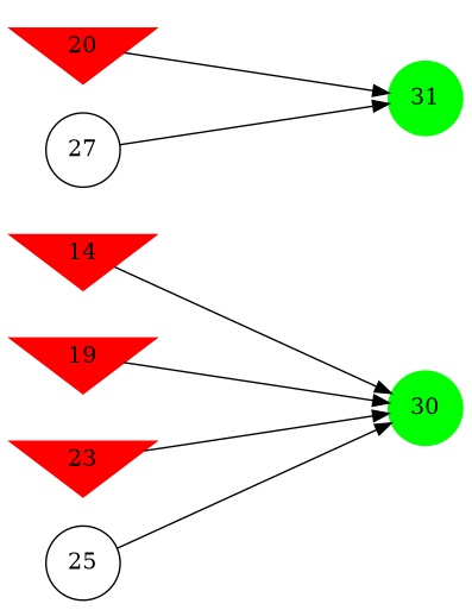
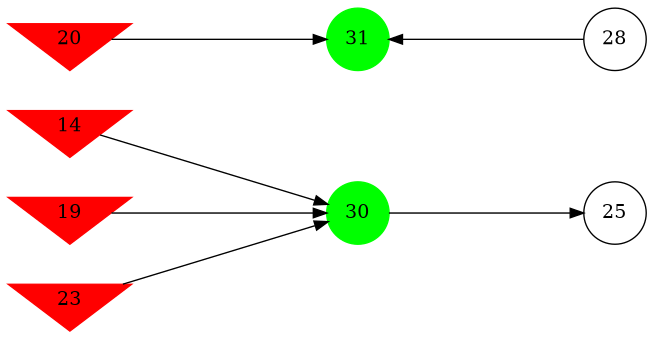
  digraph {
    rankdir=LR
    ranksep=2.0
    node [color=red shape=invtriangle style=filled]
    14
    19
    20
    23
-   27 [color=black shape=circle style=""]
+   27 [color=black shape=circle label=28 style=""]
    n6 [color=black label=25 shape=circle style=""]
    30 [color=green shape=circle]
    31 [color=green shape=circle]
    subgraph sub_1 {
      rank=same
      14
      19
      20
      23
    }
    subgraph sub_2 {
      rank=same
      27
      n6
    }
    subgraph sub_3 {
      rank=same
      30
      31
    }
    14 -> 30
    19 -> 30
    20 -> 31
    23 -> 30
    27 -> 31
-   n6 -> 30
+   30 -> n6
  }
